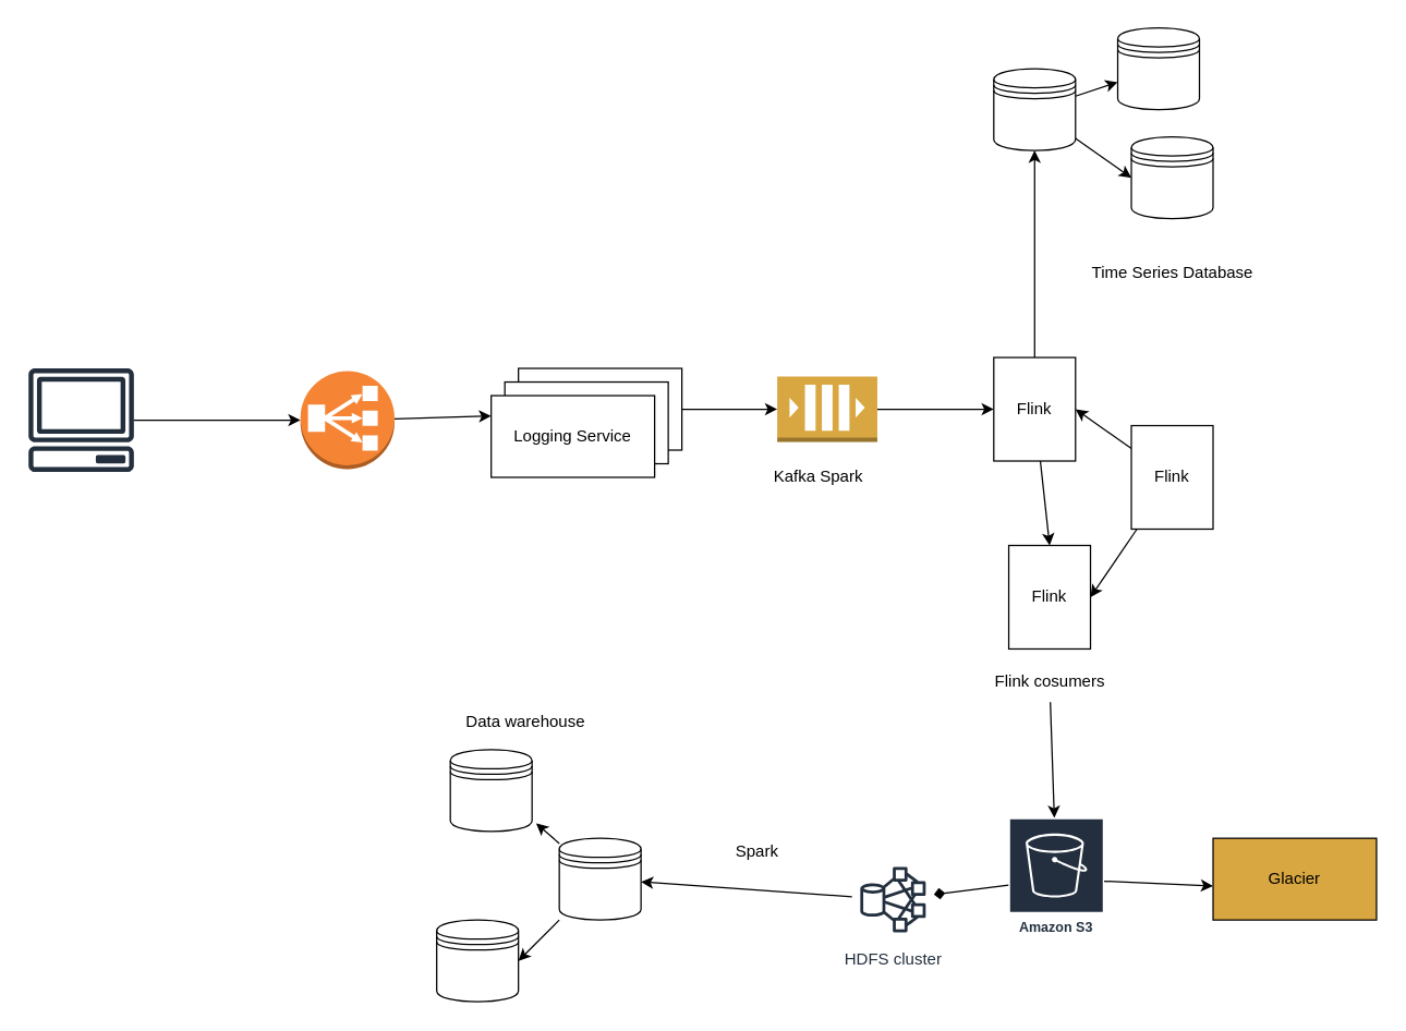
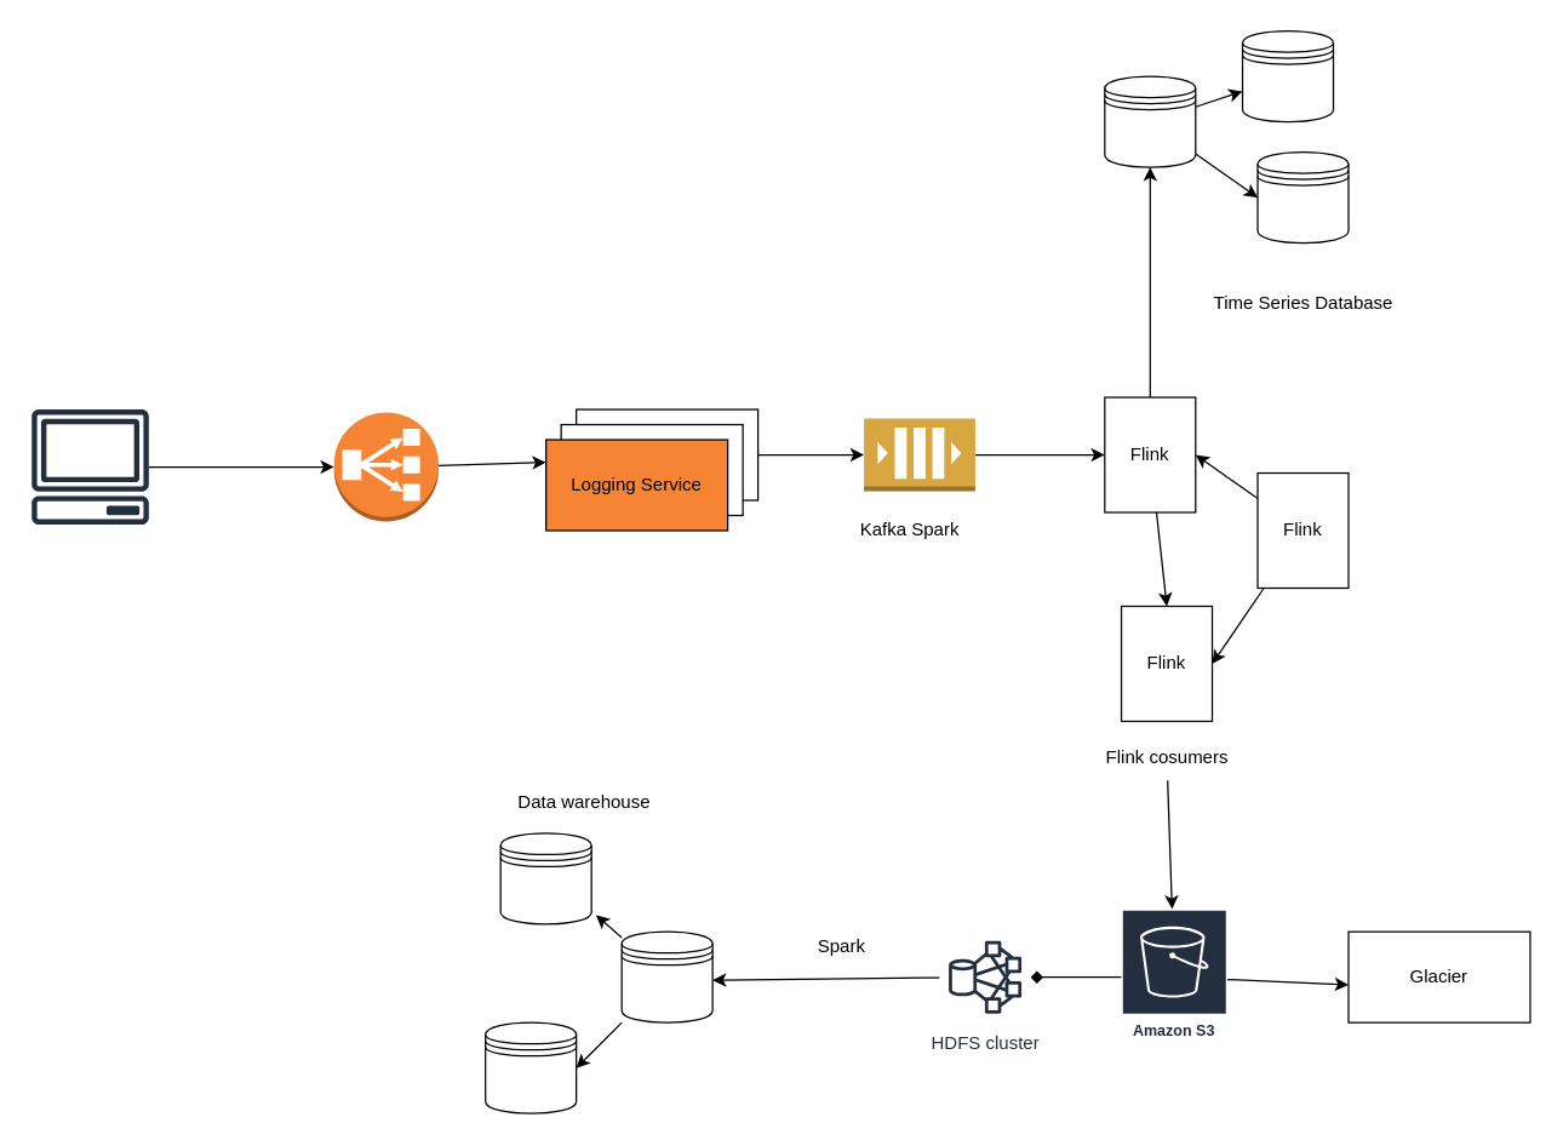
  <mxCell id="0" />
  <mxCell id="1" parent="0" />
  <mxCell id="2" style="edgeStyle=none;html=1;" edge="1" parent="1" source="3" target="5"><mxGeometry relative="1" as="geometry"><mxPoint x="170" y="308" as="targetPoint" /></mxGeometry></mxCell>
  <mxCell id="3" value="" style="sketch=0;outlineConnect=0;fontColor=#232F3E;gradientColor=none;fillColor=#232F3D;strokeColor=none;dashed=0;verticalLabelPosition=bottom;verticalAlign=top;align=center;html=1;fontSize=12;fontStyle=0;aspect=fixed;pointerEvents=1;shape=mxgraph.aws4.client;" vertex="1" parent="1"><mxGeometry x="20" y="270" width="78" height="76" as="geometry" /></mxCell>
  <mxCell id="4" style="edgeStyle=none;html=1;entryX=0;entryY=0.25;entryDx=0;entryDy=0;" edge="1" parent="1" source="5" target="9"><mxGeometry relative="1" as="geometry" /></mxCell>
  <mxCell id="5" value="" style="outlineConnect=0;dashed=0;verticalLabelPosition=bottom;verticalAlign=top;align=center;html=1;shape=mxgraph.aws3.classic_load_balancer;fillColor=#F58534;gradientColor=none;" vertex="1" parent="1"><mxGeometry x="220" y="272" width="69" height="72" as="geometry" /></mxCell>
  <mxCell id="6" style="edgeStyle=none;html=1;" edge="1" parent="1" source="7" target="11"><mxGeometry relative="1" as="geometry"><mxPoint x="550" y="300" as="targetPoint" /></mxGeometry></mxCell>
  <mxCell id="7" value="" style="rounded=0;whiteSpace=wrap;html=1;" vertex="1" parent="1"><mxGeometry x="380" y="270" width="120" height="60" as="geometry" /></mxCell>
  <mxCell id="8" value="" style="rounded=0;whiteSpace=wrap;html=1;" vertex="1" parent="1"><mxGeometry x="370" y="280" width="120" height="60" as="geometry" /></mxCell>
- <mxCell id="9" value="Logging Service" style="rounded=0;whiteSpace=wrap;html=1;" vertex="1" parent="1"><mxGeometry x="360" y="290" width="120" height="60" as="geometry" /></mxCell>
+ <mxCell id="9" value="Logging Service" style="rounded=0;whiteSpace=wrap;html=1;fillColor=#f58534;" vertex="1" parent="1"><mxGeometry x="360" y="290" width="120" height="60" as="geometry" /></mxCell>
  <mxCell id="10" style="edgeStyle=none;html=1;" edge="1" parent="1" source="11" target="15"><mxGeometry relative="1" as="geometry"><mxPoint x="730" y="300" as="targetPoint" /></mxGeometry></mxCell>
  <mxCell id="11" value="" style="outlineConnect=0;dashed=0;verticalLabelPosition=bottom;verticalAlign=top;align=center;html=1;shape=mxgraph.aws3.queue;fillColor=#D9A741;gradientColor=none;" vertex="1" parent="1"><mxGeometry x="570" y="276" width="73.5" height="48" as="geometry" /></mxCell>
  <mxCell id="12" value="Kafka Spark" style="text;html=1;align=center;verticalAlign=middle;resizable=0;points=[];autosize=1;strokeColor=none;fillColor=none;" vertex="1" parent="1"><mxGeometry x="555" y="335" width="90" height="30" as="geometry" /></mxCell>
  <mxCell id="13" style="edgeStyle=none;html=1;entryX=0.5;entryY=0;entryDx=0;entryDy=0;" edge="1" parent="1" source="15" target="19"><mxGeometry relative="1" as="geometry" /></mxCell>
  <mxCell id="14" style="edgeStyle=none;html=1;" edge="1" parent="1" source="15" target="24"><mxGeometry relative="1" as="geometry"><mxPoint x="759" y="130" as="targetPoint" /></mxGeometry></mxCell>
  <mxCell id="15" value="Flink" style="rounded=0;whiteSpace=wrap;html=1;" vertex="1" parent="1"><mxGeometry x="729" y="262" width="60" height="76" as="geometry" /></mxCell>
  <mxCell id="16" style="edgeStyle=none;html=1;entryX=1;entryY=0.5;entryDx=0;entryDy=0;" edge="1" parent="1" source="18" target="15"><mxGeometry relative="1" as="geometry" /></mxCell>
  <mxCell id="17" style="edgeStyle=none;html=1;entryX=1;entryY=0.5;entryDx=0;entryDy=0;" edge="1" parent="1" source="18" target="19"><mxGeometry relative="1" as="geometry" /></mxCell>
  <mxCell id="18" value="Flink" style="rounded=0;whiteSpace=wrap;html=1;" vertex="1" parent="1"><mxGeometry x="830" y="312" width="60" height="76" as="geometry" /></mxCell>
  <mxCell id="19" value="Flink" style="rounded=0;whiteSpace=wrap;html=1;" vertex="1" parent="1"><mxGeometry x="740" y="400" width="60" height="76" as="geometry" /></mxCell>
  <mxCell id="20" style="edgeStyle=none;html=1;" edge="1" parent="1" source="21" target="30"><mxGeometry relative="1" as="geometry"><mxPoint x="770" y="610" as="targetPoint" /></mxGeometry></mxCell>
  <mxCell id="21" value="Flink cosumers" style="text;html=1;align=center;verticalAlign=middle;resizable=0;points=[];autosize=1;strokeColor=none;fillColor=none;" vertex="1" parent="1"><mxGeometry x="720" y="485" width="100" height="30" as="geometry" /></mxCell>
  <mxCell id="22" style="edgeStyle=none;html=1;" edge="1" parent="1" source="24" target="26"><mxGeometry relative="1" as="geometry" /></mxCell>
  <mxCell id="23" style="edgeStyle=none;html=1;entryX=0;entryY=0.5;entryDx=0;entryDy=0;" edge="1" parent="1" source="24" target="25"><mxGeometry relative="1" as="geometry" /></mxCell>
  <mxCell id="24" value="" style="shape=datastore;whiteSpace=wrap;html=1;" vertex="1" parent="1"><mxGeometry x="729" y="50" width="60" height="60" as="geometry" /></mxCell>
  <mxCell id="25" value="" style="shape=datastore;whiteSpace=wrap;html=1;" vertex="1" parent="1"><mxGeometry x="830" y="100" width="60" height="60" as="geometry" /></mxCell>
  <mxCell id="26" value="" style="shape=datastore;whiteSpace=wrap;html=1;" vertex="1" parent="1"><mxGeometry x="820" y="20" width="60" height="60" as="geometry" /></mxCell>
  <mxCell id="27" value="Time Series Database" style="text;html=1;align=center;verticalAlign=middle;resizable=0;points=[];autosize=1;strokeColor=none;fillColor=none;" vertex="1" parent="1"><mxGeometry x="790" y="185" width="140" height="30" as="geometry" /></mxCell>
  <mxCell id="28" style="edgeStyle=none;html=1;" edge="1" parent="1" source="30"><mxGeometry relative="1" as="geometry"><mxPoint x="890" y="650" as="targetPoint" /></mxGeometry></mxCell>
  <mxCell id="29" style="edgeStyle=none;html=1;endArrow=diamond;" edge="1" parent="1" source="30" target="33"><mxGeometry relative="1" as="geometry"><mxPoint x="680" y="645" as="targetPoint" /></mxGeometry></mxCell>
  <mxCell id="30" value="Amazon S3" style="sketch=0;outlineConnect=0;fontColor=#232F3E;gradientColor=none;strokeColor=#ffffff;fillColor=#232F3E;dashed=0;verticalLabelPosition=middle;verticalAlign=bottom;align=center;html=1;whiteSpace=wrap;fontSize=10;fontStyle=1;spacing=3;shape=mxgraph.aws4.productIcon;prIcon=mxgraph.aws4.s3;" vertex="1" parent="1"><mxGeometry x="740" y="600" width="70" height="90" as="geometry" /></mxCell>
- <mxCell id="31" value="Glacier" style="rounded=0;whiteSpace=wrap;html=1;fillColor=#d9a741;" vertex="1" parent="1"><mxGeometry x="890" y="615" width="120" height="60" as="geometry" /></mxCell>
+ <mxCell id="31" value="Glacier" style="rounded=0;whiteSpace=wrap;html=1;" vertex="1" parent="1"><mxGeometry x="890" y="615" width="120" height="60" as="geometry" /></mxCell>
  <mxCell id="32" style="edgeStyle=none;html=1;" edge="1" parent="1" source="33"><mxGeometry relative="1" as="geometry"><mxPoint x="470" y="647" as="targetPoint" /></mxGeometry></mxCell>
- <mxCell id="33" value="HDFS cluster" style="sketch=0;outlineConnect=0;fontColor=#232F3E;gradientColor=none;strokeColor=#232F3E;fillColor=#ffffff;dashed=0;verticalLabelPosition=bottom;verticalAlign=top;align=center;html=1;fontSize=12;fontStyle=0;aspect=fixed;shape=mxgraph.aws4.resourceIcon;resIcon=mxgraph.aws4.hdfs_cluster;" vertex="1" parent="1"><mxGeometry x="625" y="630" width="60" height="60" as="geometry" /></mxCell>
+ <mxCell id="33" value="HDFS cluster" style="sketch=0;outlineConnect=0;fontColor=#232F3E;gradientColor=none;strokeColor=#232F3E;fillColor=#ffffff;dashed=0;verticalLabelPosition=bottom;verticalAlign=top;align=center;html=1;fontSize=12;fontStyle=0;aspect=fixed;shape=mxgraph.aws4.resourceIcon;resIcon=mxgraph.aws4.hdfs_cluster;" vertex="1" parent="1"><mxGeometry x="620" y="615" width="60" height="60" as="geometry" /></mxCell>
  <mxCell id="34" value="Spark" style="text;html=1;align=center;verticalAlign=middle;resizable=0;points=[];autosize=1;strokeColor=none;fillColor=none;" vertex="1" parent="1"><mxGeometry x="530" y="610" width="50" height="30" as="geometry" /></mxCell>
  <mxCell id="35" style="edgeStyle=none;html=1;entryX=1.05;entryY=0.9;entryDx=0;entryDy=0;entryPerimeter=0;" edge="1" parent="1" source="37" target="38"><mxGeometry relative="1" as="geometry" /></mxCell>
  <mxCell id="36" style="edgeStyle=none;html=1;entryX=1;entryY=0.5;entryDx=0;entryDy=0;" edge="1" parent="1" source="37" target="39"><mxGeometry relative="1" as="geometry" /></mxCell>
  <mxCell id="37" value="" style="shape=datastore;whiteSpace=wrap;html=1;" vertex="1" parent="1"><mxGeometry x="410" y="615" width="60" height="60" as="geometry" /></mxCell>
  <mxCell id="38" value="" style="shape=datastore;whiteSpace=wrap;html=1;" vertex="1" parent="1"><mxGeometry x="330" y="550" width="60" height="60" as="geometry" /></mxCell>
  <mxCell id="39" value="" style="shape=datastore;whiteSpace=wrap;html=1;" vertex="1" parent="1"><mxGeometry x="320" y="675" width="60" height="60" as="geometry" /></mxCell>
  <mxCell id="40" value="Data warehouse" style="text;html=1;align=center;verticalAlign=middle;resizable=0;points=[];autosize=1;strokeColor=none;fillColor=none;" vertex="1" parent="1"><mxGeometry x="330" y="515" width="110" height="30" as="geometry" /></mxCell>
